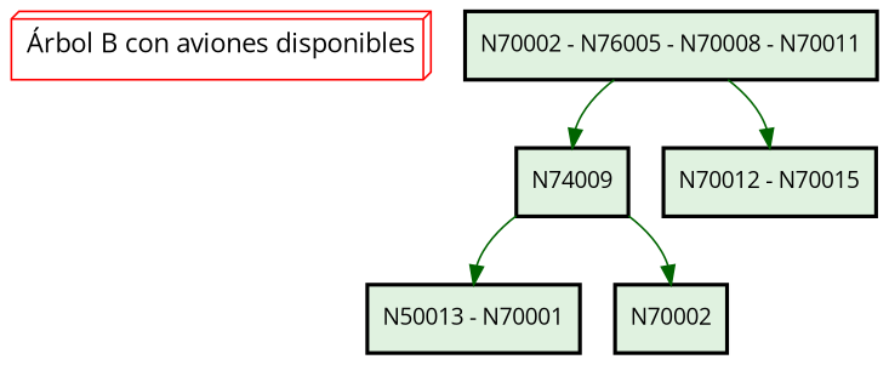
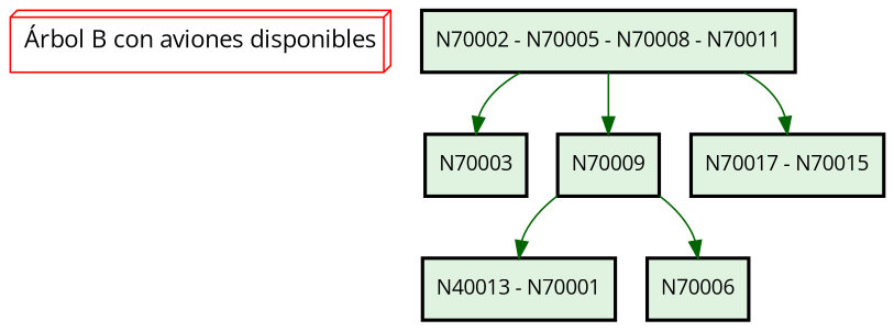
  digraph {
    fontname="Open Sans"
    node [fontname="Open Sans" shape=box fillcolor="#e0f2e0" fontsize=12 penwidth=2.0 style=filled]
    edge [color="#006400" fontname="Open Sans" headport=n]
    n1 [color=red label="Árbol B con aviones disponibles" shape=box3d fillcolor="" fontsize="" penwidth="" style=""]
-   n2 [label="N70002 - N76005 - N70008 - N70011"]
-   n4 [label=N74009]
-   n5 [label="N70012 - N70015"]
-   n6 [label="N50013 - N70001"]
-   n7 [label=N70002]
+   n2 [label="N70002 - N70005 - N70008 - N70011"]
+   n3 [label=N70003]
+   n4 [label=N70009]
+   n5 [label="N70017 - N70015"]
+   n6 [label="N40013 - N70001"]
+   n7 [label=N70006]
+   n2 -> n3
    n2 -> n4
    n2 -> n5
    n4 -> n6
    n4 -> n7
  }
